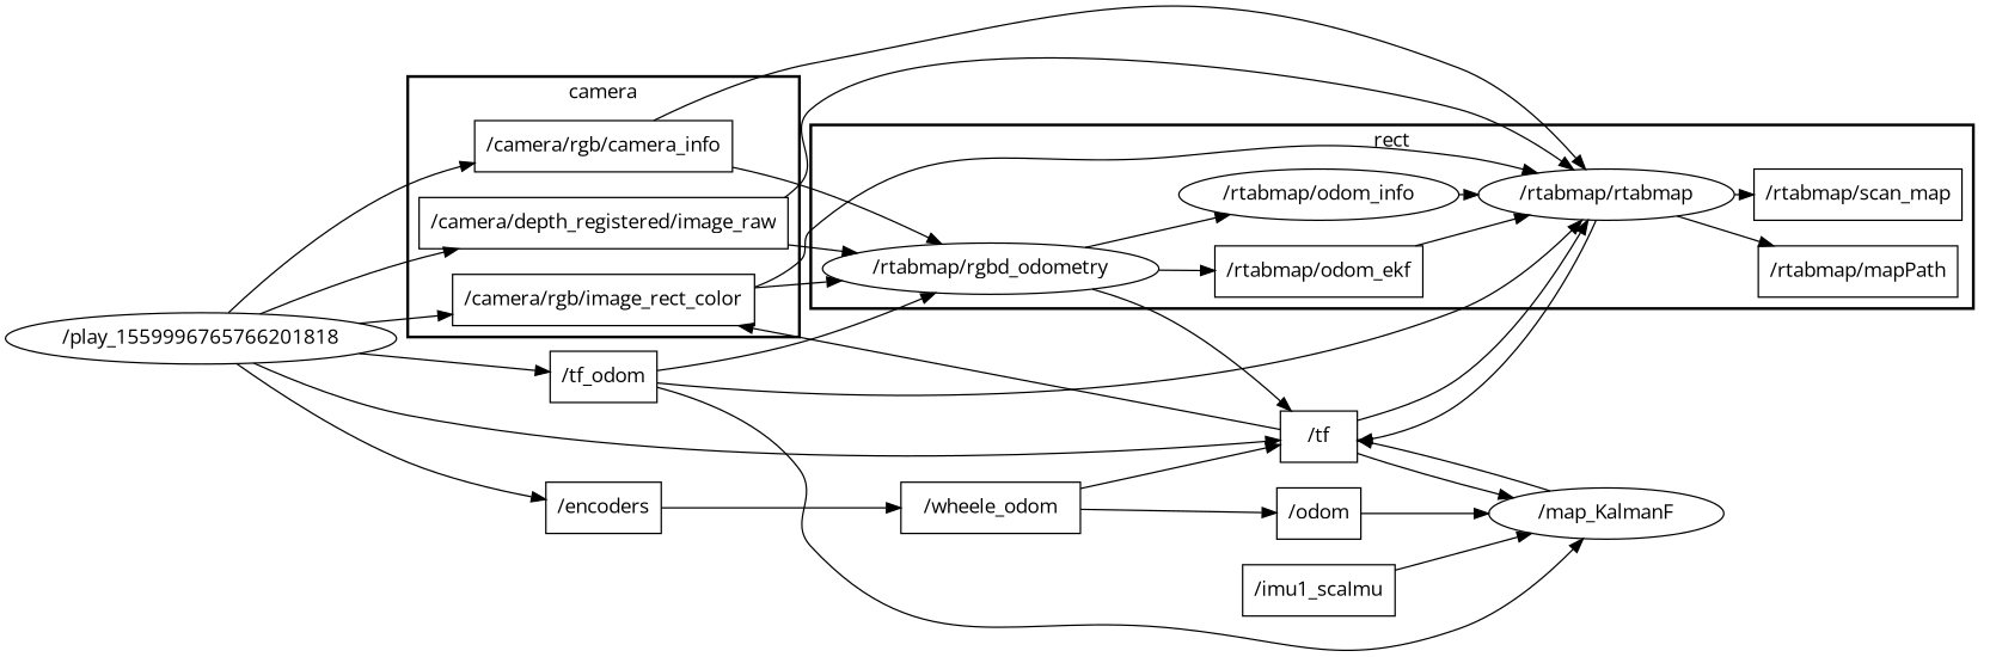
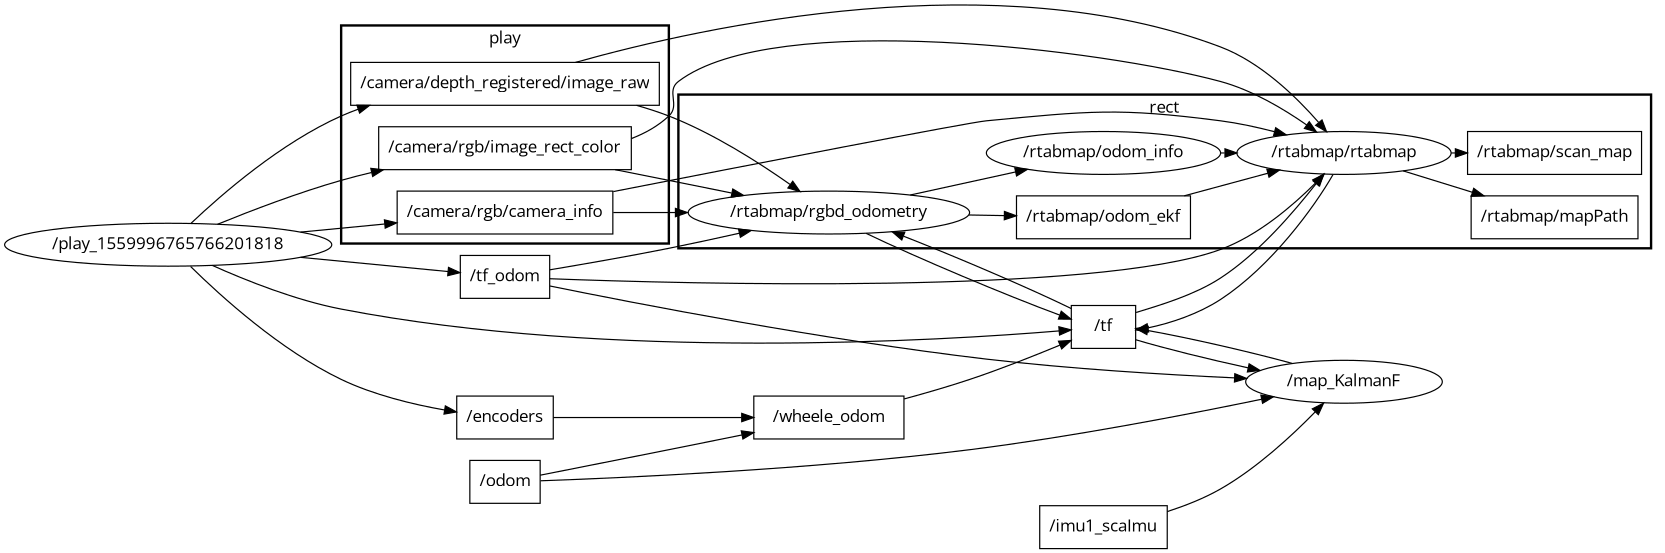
  digraph {
    compound=True
    fontname="Open Sans"
    rank=same
    rankdir=LR
    ranksep=0.2
    node [fontname="Open Sans" shape=box]
    edge [fontname="Open Sans" penwidth=1]
    n1 [height=0.5 label="/camera/rgb/image_rect_color" width=2.5139]
    n2 [height=0.5 label="/camera/rgb/camera_info" width=2.1389]
    n3 [height=0.5 label="/camera/depth_registered/image_raw" width=3.0278]
    n4 [height=0.5 label="/rtabmap/odom_ekf" width=1.7361]
    n5 [height=0.5 label="/rtabmap/rtabmap" shape=ellipse width=2.0582]
    n6 [height=0.5 label="/rtabmap/mapPath" width=1.625]
    n7 [height=0.5 label="/rtabmap/scan_map" width=1.7222]
    n8 [height=0.5 label="/rtabmap/odom_info" shape=ellipse width=1.7917]
    n9 [height=0.5 label="/rtabmap/rgbd_odometry" shape=ellipse width=2.7623]
    n10 [height=0.5 label="/tf" width=0.75]
    n11 [height=0.5 label="/map_KalmanF" shape=ellipse width=2.2929]
    n12 [height=0.5 label="/imu1_scaImu" width=1.3194]
    n13 [height=0.5 label="/encoders" width=0.94444]
    n14 [height=0.5 label="/wheele_odom" width=1.7512]
    n15 [height=0.5 label="/odom" width=0.75]
    n16 [height=0.5 label="/tf_odom" width=0.88889]
    n17 [height=0.5 label="/play_1559996765766201818" shape=ellipse width=3.2317]
    subgraph cluster_1 {
-     label=camera
+     label=play
      style=bold
      n1
      n2
      n3
    }
    subgraph cluster_2 {
      label=rect
      style=bold
      n4
      n5
      n6
      n7
      n8
      n9
    }
    n1 -> n5
    n1 -> n9
    n2 -> n5
    n2 -> n9
    n3 -> n5
    n3 -> n9
    n4 -> n5
    n5 -> n6
    n5 -> n7
    n5 -> n10
    n8 -> n5
    n9 -> n4
    n9 -> n8
    n9 -> n10
    n10 -> n5
-   n10 -> n1
+   n10 -> n9
    n10 -> n11
    n11 -> n10
    n12 -> n11
    n13 -> n14
    n14 -> n10
-   n14 -> n15
+   n15 -> n14
    n15 -> n11
    n16 -> n5
    n16 -> n9
    n16 -> n11
    n17 -> n1
    n17 -> n2
    n17 -> n3
    n17 -> n10
    n17 -> n13
    n17 -> n16
  }
